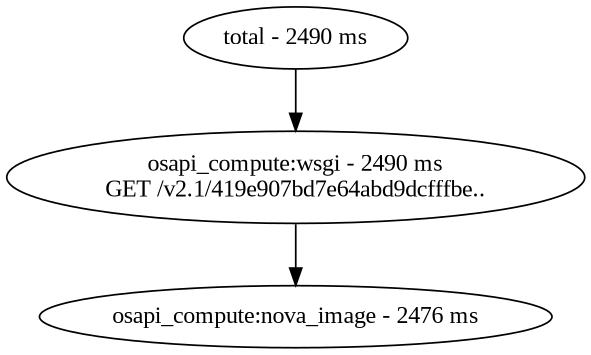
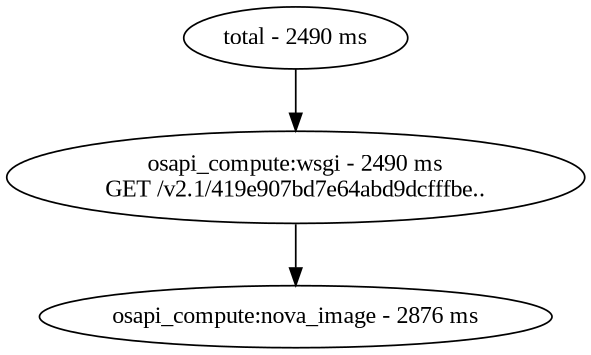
  digraph {
    fontname="Liberation Serif"
    node [fontname="Liberation Serif"]
    edge [fontname="Liberation Serif"]
    n1 [label="total - 2490 ms"]
    n2 [label="osapi_compute:wsgi - 2490 ms\nGET /v2.1/419e907bd7e64abd9dcfffbe.."]
-   n3 [label="osapi_compute:nova_image - 2476 ms"]
+   n3 [label="osapi_compute:nova_image - 2876 ms"]
    n1 -> n2
    n2 -> n3
  }
